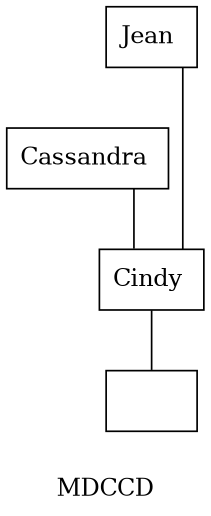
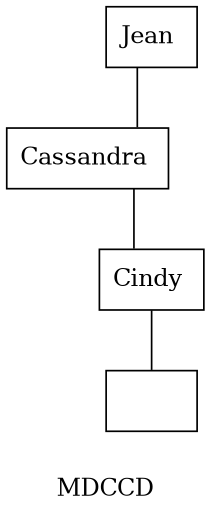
  graph {
    label=MDCCD
    splines=ortho
    node [shape=box]
    n1 [label="Cassandra "]
    n2 [label="Cindy "]
    ""
    n4 [label="Jean "]
    n1 -- n2
    n2 -- ""
-   n4 -- n2
+   n4 -- n1
  }
